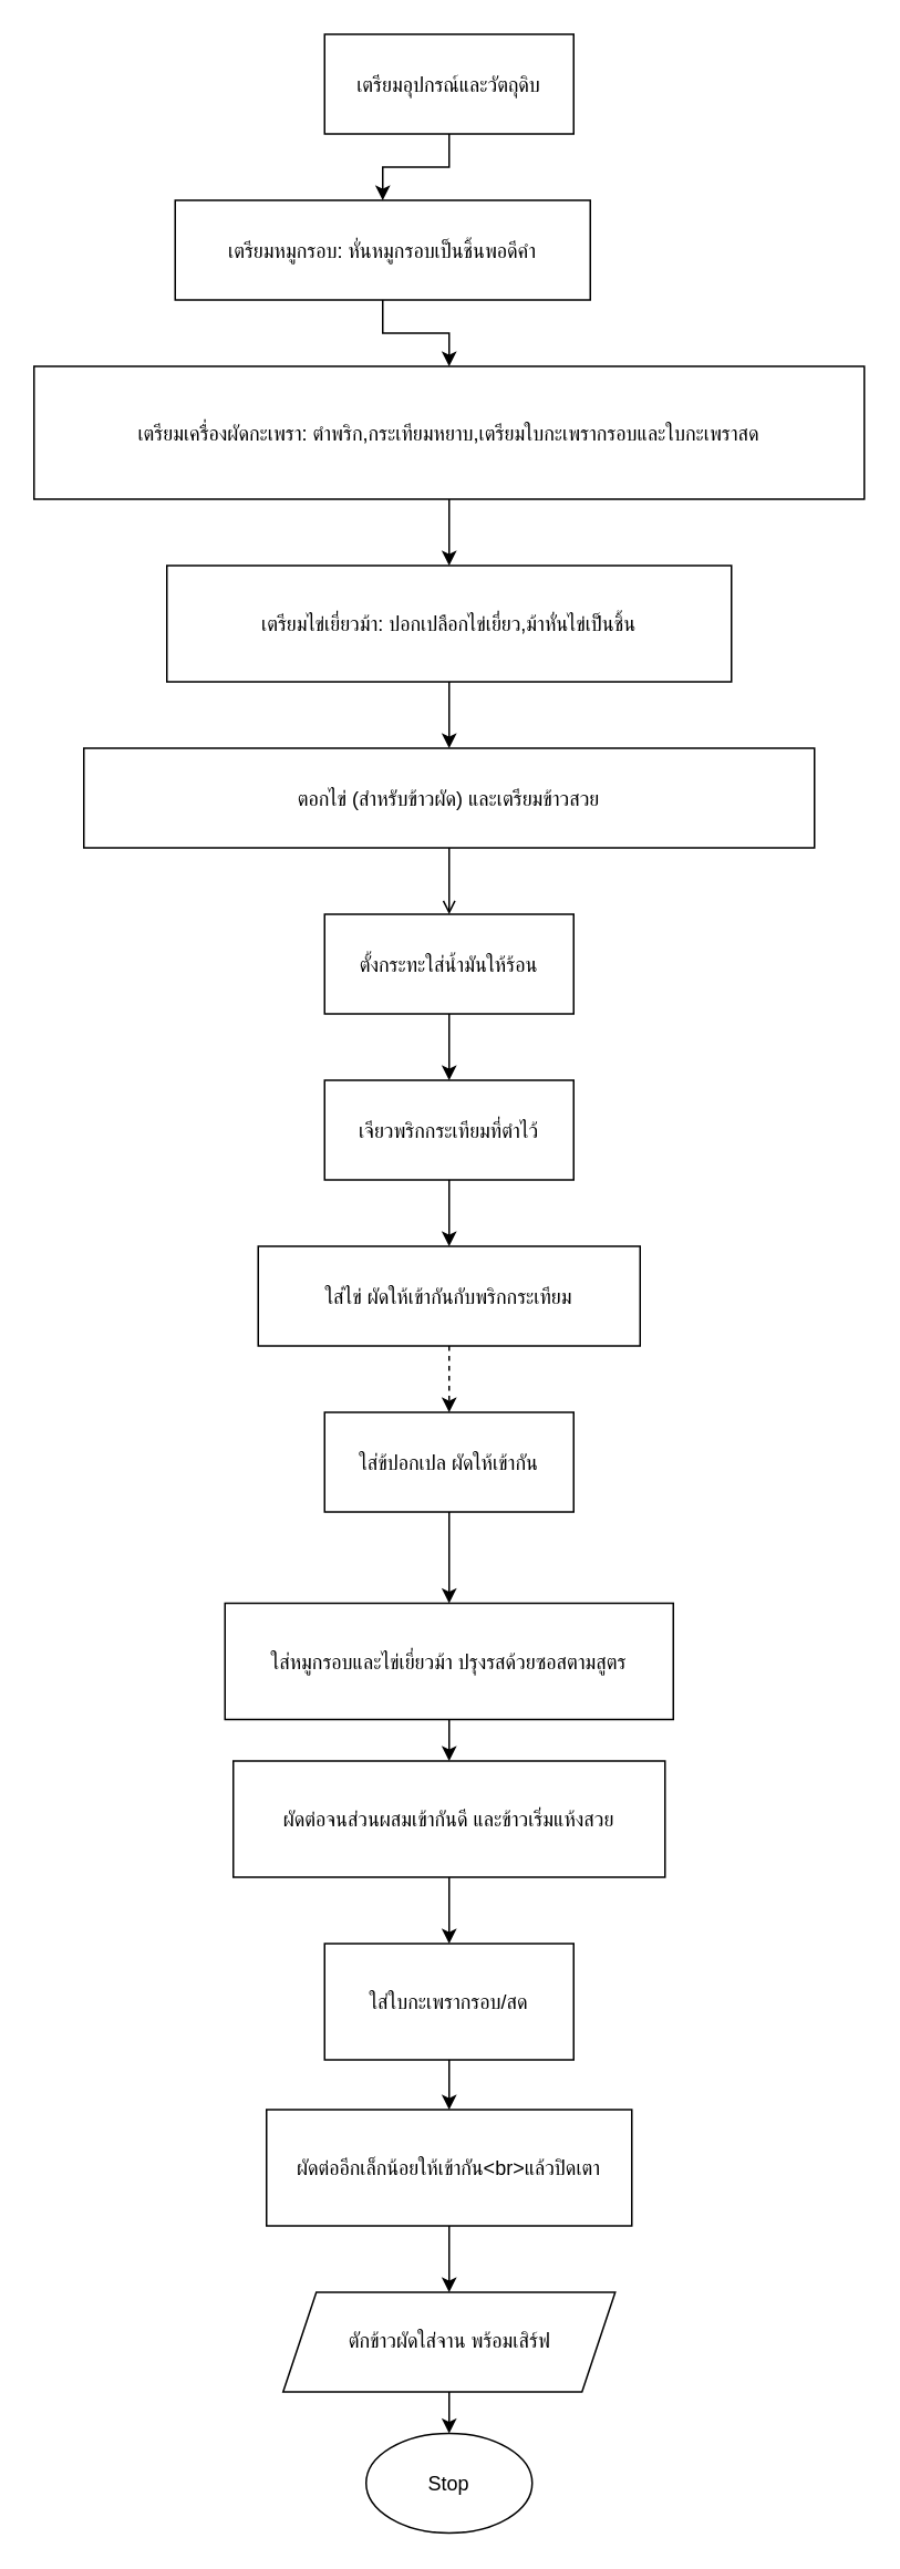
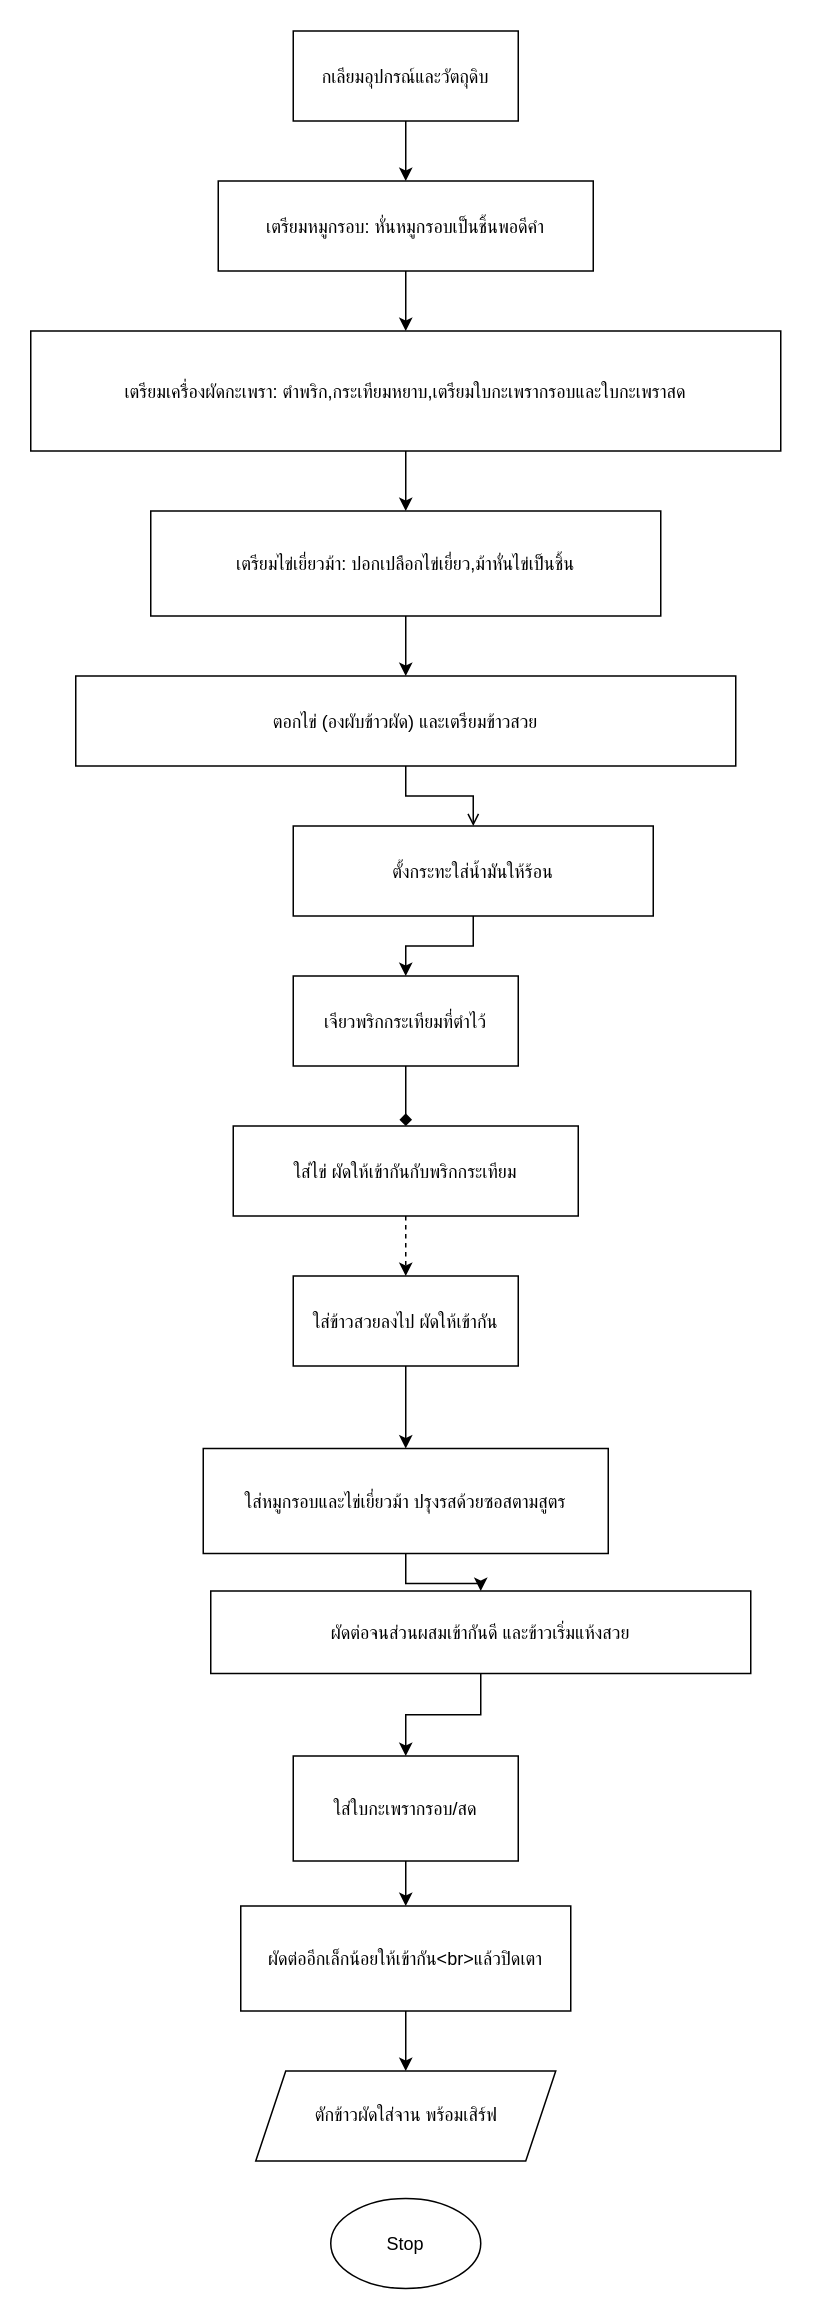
  <mxCell id="0" />
  <mxCell id="1" parent="0" />
- <mxCell id="2" value="เตรียมอุปกรณ์และวัตถุดิบ" style="whiteSpace:wrap;html:1;strokeWidth:2;" vertex="1" parent="1"><mxGeometry x="195" y="20" width="150" height="60" as="geometry" /></mxCell>
- <mxCell id="3" value="เตรียมหมูกรอบ: หั่นหมูกรอบเป็นชิ้นพอดีคำ" style="whiteSpace:wrap;html:1;strokeWidth:2;" vertex="1" parent="1"><mxGeometry x="105" y="120" width="250" height="60" as="geometry" /></mxCell>
+ <mxCell id="2" value="กเลียมอุปกรณ์และวัตถุดิบ" style="whiteSpace:wrap;html:1;strokeWidth:2;" vertex="1" parent="1"><mxGeometry x="195" y="20" width="150" height="60" as="geometry" /></mxCell>
+ <mxCell id="3" value="เตรียมหมูกรอบ: หั่นหมูกรอบเป็นชิ้นพอดีคำ" style="whiteSpace:wrap;html:1;strokeWidth:2;" vertex="1" parent="1"><mxGeometry x="145" y="120" width="250" height="60" as="geometry" /></mxCell>
  <mxCell id="4" value="" style="edgeStyle=orthogonalEdgeStyle;rounded=0;orthogonalLoop=1;jettySize=auto;html=1;exitX=0.5;exitY=1;exitDx=0;exitDy=0;entryX=0.5;entryY=0;entryDx=0;entryDy=0;" edge="1" parent="1" source="2" target="3"><mxGeometry relative="1" as="geometry" /></mxCell>
  <mxCell id="5" value="เตรียมเครื่องผัดกะเพรา: ตำพริก,กระเทียมหยาบ,เตรียมใบกะเพรากรอบและใบกะเพราสด" style="whiteSpace:wrap;html:1;strokeWidth:2;" vertex="1" parent="1"><mxGeometry x="20" y="220" width="500" height="80" as="geometry" /></mxCell>
  <mxCell id="6" value="" style="edgeStyle=orthogonalEdgeStyle;rounded=0;orthogonalLoop=1;jettySize=auto;html=1;exitX=0.5;exitY=1;exitDx=0;exitDy=0;entryX=0.5;entryY=0;entryDx=0;entryDy=0;" edge="1" parent="1" source="3" target="5"><mxGeometry relative="1" as="geometry" /></mxCell>
  <mxCell id="7" value="เตรียมไข่เยี่ยวม้า: ปอกเปลือกไข่เยี่ยว,ม้าหั่นไข่เป็นชิ้น" style="whiteSpace:wrap;html:1;strokeWidth:2;" vertex="1" parent="1"><mxGeometry x="100" y="340" width="340" height="70" as="geometry" /></mxCell>
  <mxCell id="8" value="" style="edgeStyle=orthogonalEdgeStyle;rounded=0;orthogonalLoop=1;jettySize=auto;html=1;exitX=0.5;exitY=1;exitDx=0;exitDy=0;entryX=0.5;entryY=0;entryDx=0;entryDy=0;" edge="1" parent="1" source="5" target="7"><mxGeometry relative="1" as="geometry" /></mxCell>
- <mxCell id="9" value="ตอกไข่ (สำหรับข้าวผัด) และเตรียมข้าวสวย" style="whiteSpace:wrap;html:1;strokeWidth:2;" vertex="1" parent="1"><mxGeometry x="50" y="450" width="440" height="60" as="geometry" /></mxCell>
+ <mxCell id="9" value="ตอกไข่ (องผับข้าวผัด) และเตรียมข้าวสวย" style="whiteSpace:wrap;html:1;strokeWidth:2;" vertex="1" parent="1"><mxGeometry x="50" y="450" width="440" height="60" as="geometry" /></mxCell>
  <mxCell id="10" value="" style="edgeStyle=orthogonalEdgeStyle;rounded=0;orthogonalLoop=1;jettySize=auto;html=1;exitX=0.5;exitY=1;exitDx=0;exitDy=0;entryX=0.5;entryY=0;entryDx=0;entryDy=0;" edge="1" parent="1" source="7" target="9"><mxGeometry relative="1" as="geometry" /></mxCell>
- <mxCell id="11" value="ตั้งกระทะใส่น้ำมันให้ร้อน" style="whiteSpace:wrap;html:1;strokeWidth:2;" vertex="1" parent="1"><mxGeometry x="195" y="550" width="150" height="60" as="geometry" /></mxCell>
+ <mxCell id="11" value="ตั้งกระทะใส่น้ำมันให้ร้อน" style="whiteSpace:wrap;html:1;strokeWidth:2;" vertex="1" parent="1"><mxGeometry x="195" y="550" width="240" height="60" as="geometry" /></mxCell>
  <mxCell id="12" value="" style="edgeStyle=orthogonalEdgeStyle;rounded=0;orthogonalLoop=1;jettySize=auto;html=1;exitX=0.5;exitY=1;exitDx=0;exitDy=0;entryX=0.5;entryY=0;entryDx=0;entryDy=0;endArrow=open;" edge="1" parent="1" source="9" target="11"><mxGeometry relative="1" as="geometry" /></mxCell>
  <mxCell id="13" value="เจียวพริกกระเทียมที่ตำไว้" style="whiteSpace:wrap;html:1;strokeWidth:2;" vertex="1" parent="1"><mxGeometry x="195" y="650" width="150" height="60" as="geometry" /></mxCell>
  <mxCell id="14" value="" style="edgeStyle=orthogonalEdgeStyle;rounded=0;orthogonalLoop=1;jettySize=auto;html=1;exitX=0.5;exitY=1;exitDx=0;exitDy=0;entryX=0.5;entryY=0;entryDx=0;entryDy=0;" edge="1" parent="1" source="11" target="13"><mxGeometry relative="1" as="geometry" /></mxCell>
  <mxCell id="15" value="ใส่ไข่ ผัดให้เข้ากันกับพริกกระเทียม" style="whiteSpace:wrap;html:1;strokeWidth:2;" vertex="1" parent="1"><mxGeometry x="155" y="750" width="230" height="60" as="geometry" /></mxCell>
- <mxCell id="16" value="" style="edgeStyle=orthogonalEdgeStyle;rounded=0;orthogonalLoop=1;jettySize=auto;html=1;exitX=0.5;exitY=1;exitDx=0;exitDy=0;entryX=0.5;entryY=0;entryDx=0;entryDy=0;" edge="1" parent="1" source="13" target="15"><mxGeometry relative="1" as="geometry" /></mxCell>
- <mxCell id="17" value="ใส่ข้ปอกเปล ผัดให้เข้ากัน" style="whiteSpace:wrap;html:1;strokeWidth:2;" vertex="1" parent="1"><mxGeometry x="195" y="850" width="150" height="60" as="geometry" /></mxCell>
+ <mxCell id="16" value="" style="edgeStyle=orthogonalEdgeStyle;rounded=0;orthogonalLoop=1;jettySize=auto;html=1;exitX=0.5;exitY=1;exitDx=0;exitDy=0;entryX=0.5;entryY=0;entryDx=0;entryDy=0;endArrow=diamond;" edge="1" parent="1" source="13" target="15"><mxGeometry relative="1" as="geometry" /></mxCell>
+ <mxCell id="17" value="ใส่ข้าวสวยลงไป ผัดให้เข้ากัน" style="whiteSpace:wrap;html:1;strokeWidth:2;" vertex="1" parent="1"><mxGeometry x="195" y="850" width="150" height="60" as="geometry" /></mxCell>
  <mxCell id="18" value="" style="edgeStyle=orthogonalEdgeStyle;rounded=0;orthogonalLoop=1;jettySize=auto;html=1;exitX=0.5;exitY=1;exitDx=0;exitDy=0;entryX=0.5;entryY=0;entryDx=0;entryDy=0;dashed=1;" edge="1" parent="1" source="15" target="17"><mxGeometry relative="1" as="geometry" /></mxCell>
  <mxCell id="19" value="ใส่หมูกรอบและไข่เยี่ยวม้า ปรุงรสด้วยซอสตามสูตร" style="whiteSpace:wrap;html:1;strokeWidth:2;" vertex="1" parent="1"><mxGeometry x="135" y="965" width="270" height="70" as="geometry" /></mxCell>
  <mxCell id="20" value="" style="edgeStyle=orthogonalEdgeStyle;rounded=0;orthogonalLoop=1;jettySize=auto;html=1;exitX=0.5;exitY=1;exitDx=0;exitDy=0;entryX=0.5;entryY=0;entryDx=0;entryDy=0;" edge="1" parent="1" source="17" target="19"><mxGeometry relative="1" as="geometry" /></mxCell>
- <mxCell id="21" value="ผัดต่อจนส่วนผสมเข้ากันดี และข้าวเริ่มแห้งสวย" style="whiteSpace:wrap;html:1;strokeWidth:2;" vertex="1" parent="1"><mxGeometry x="140" y="1060" width="260" height="70" as="geometry" /></mxCell>
+ <mxCell id="21" value="ผัดต่อจนส่วนผสมเข้ากันดี และข้าวเริ่มแห้งสวย" style="whiteSpace:wrap;html:1;strokeWidth:2;" vertex="1" parent="1"><mxGeometry x="140" y="1060" width="360" height="55" as="geometry" /></mxCell>
  <mxCell id="22" value="" style="edgeStyle=orthogonalEdgeStyle;rounded=0;orthogonalLoop=1;jettySize=auto;html=1;exitX=0.5;exitY=1;exitDx=0;exitDy=0;entryX=0.5;entryY=0;entryDx=0;entryDy=0;" edge="1" parent="1" source="19" target="21"><mxGeometry relative="1" as="geometry" /></mxCell>
  <mxCell id="23" value="ใส่ใบกะเพรากรอบ/สด" style="whiteSpace:wrap;html:1;strokeWidth:2;" vertex="1" parent="1"><mxGeometry x="195" y="1170" width="150" height="70" as="geometry" /></mxCell>
  <mxCell id="24" value="" style="edgeStyle=orthogonalEdgeStyle;rounded=0;orthogonalLoop=1;jettySize=auto;html=1;exitX=0.5;exitY=1;exitDx=0;exitDy=0;entryX=0.5;entryY=0;entryDx=0;entryDy=0;" edge="1" parent="1" source="21" target="23"><mxGeometry relative="1" as="geometry" /></mxCell>
  <mxCell id="25" value="ผัดต่ออีกเล็กน้อยให้เข้ากัน&lt;br&gt;แล้วปิดเตา" style="whiteSpace:wrap;html:1;strokeWidth:2;" vertex="1" parent="1"><mxGeometry x="160" y="1270" width="220" height="70" as="geometry" /></mxCell>
  <mxCell id="26" value="" style="edgeStyle=orthogonalEdgeStyle;rounded=0;orthogonalLoop=1;jettySize=auto;html=1;exitX=0.5;exitY=1;exitDx=0;exitDy=0;entryX=0.5;entryY=0;entryDx=0;entryDy=0;" edge="1" parent="1" source="23" target="25"><mxGeometry relative="1" as="geometry" /></mxCell>
  <mxCell id="27" value="ตักข้าวผัดใส่จาน พร้อมเสิร์ฟ" style="shape=parallelogram;perimeter=parallelogramPerimeter;whiteSpace:wrap;html=1;fixedSize=1;" vertex="1" parent="1"><mxGeometry x="170" y="1380" width="200" height="60" as="geometry" /></mxCell>
  <mxCell id="28" value="" style="edgeStyle=orthogonalEdgeStyle;rounded=0;orthogonalLoop=1;jettySize=auto;html=1;exitX=0.5;exitY=1;exitDx=0;exitDy=0;entryX=0.5;entryY=0;entryDx=0;entryDy=0;" edge="1" parent="1" source="25" target="27"><mxGeometry relative="1" as="geometry" /></mxCell>
  <mxCell id="29" value="Stop" style="strokeWidth:2;html:1;shape=mxgraph.flowchart.start_1;whiteSpace:wrap;" vertex="1" parent="1"><mxGeometry x="220" y="1465" width="100" height="60" as="geometry" /></mxCell>
- <mxCell id="30" value="" style="edgeStyle=orthogonalEdgeStyle;rounded=0;orthogonalLoop=1;jettySize=auto;html=1;exitX=0.5;exitY=1;exitDx=0;exitDy=0;entryX=0.5;entryY=0;entryDx=0;entryDy=0;entryPerimeter=0;" edge="1" parent="1" source="27" target="29"><mxGeometry relative="1" as="geometry" /></mxCell>
